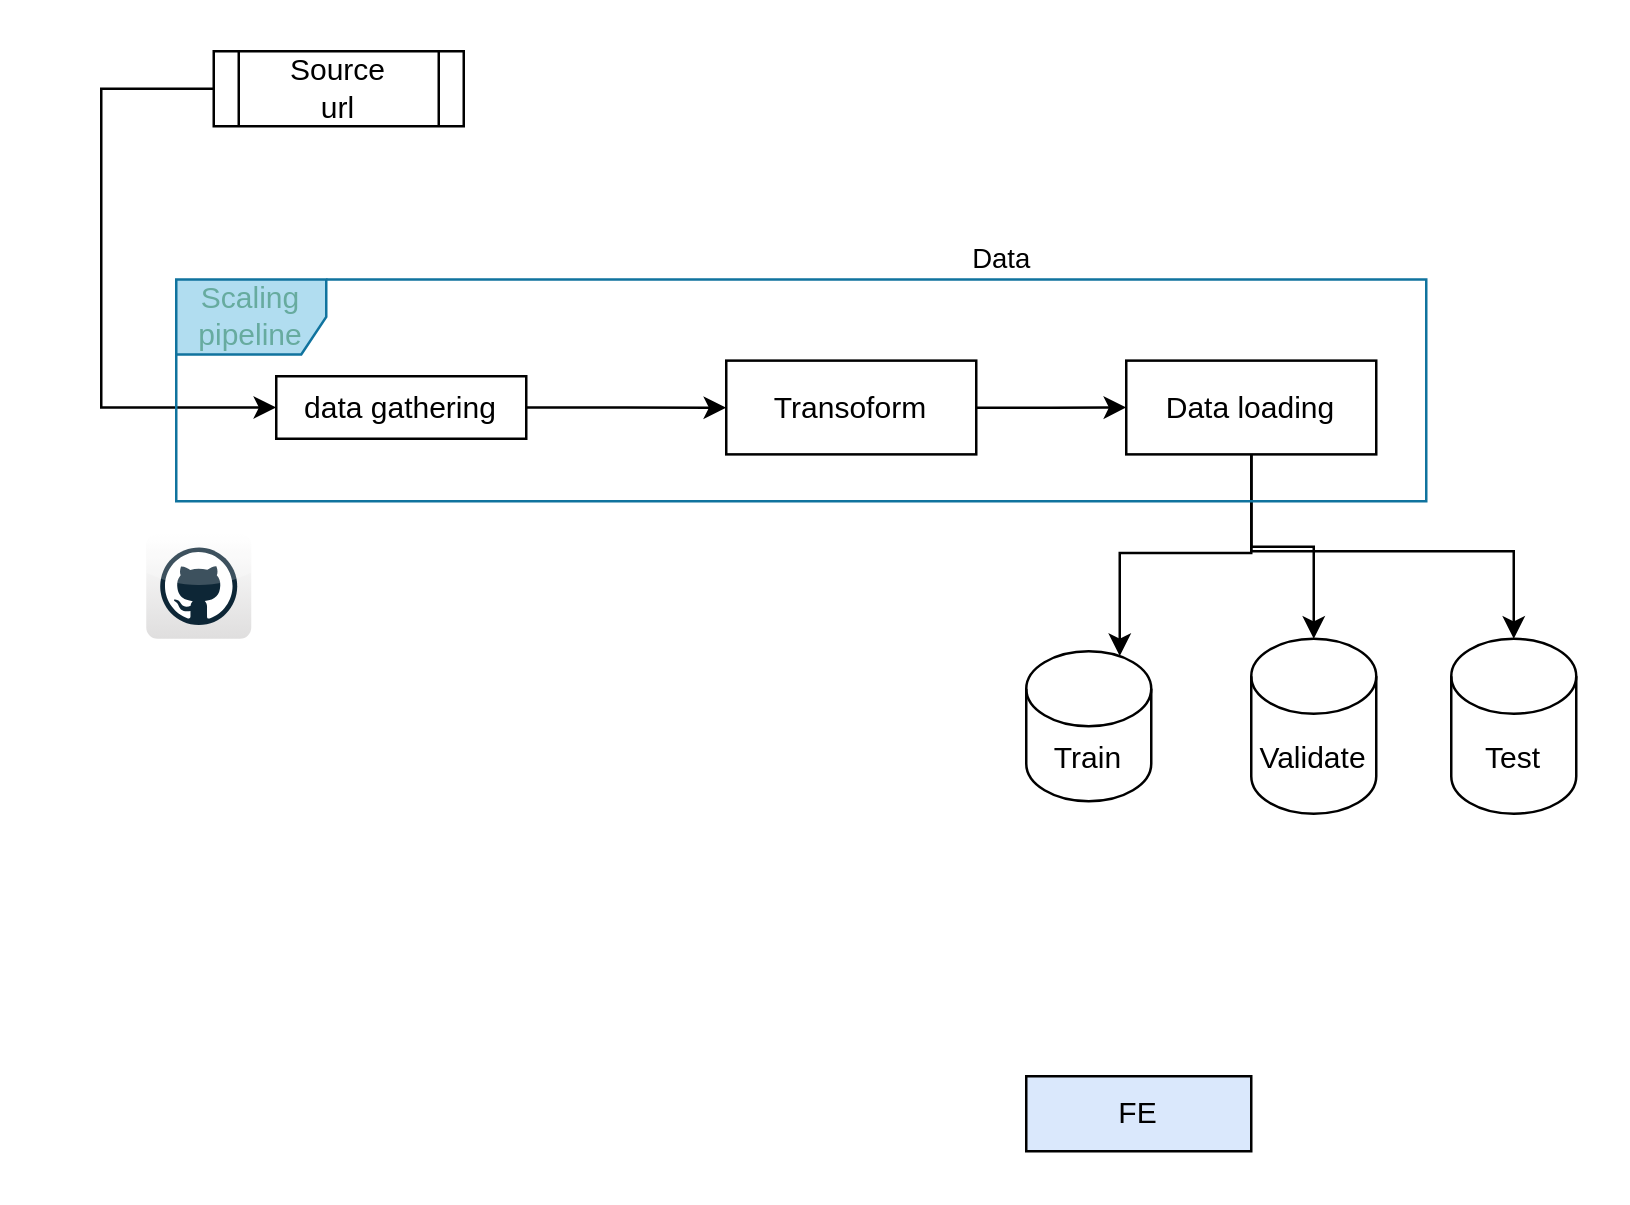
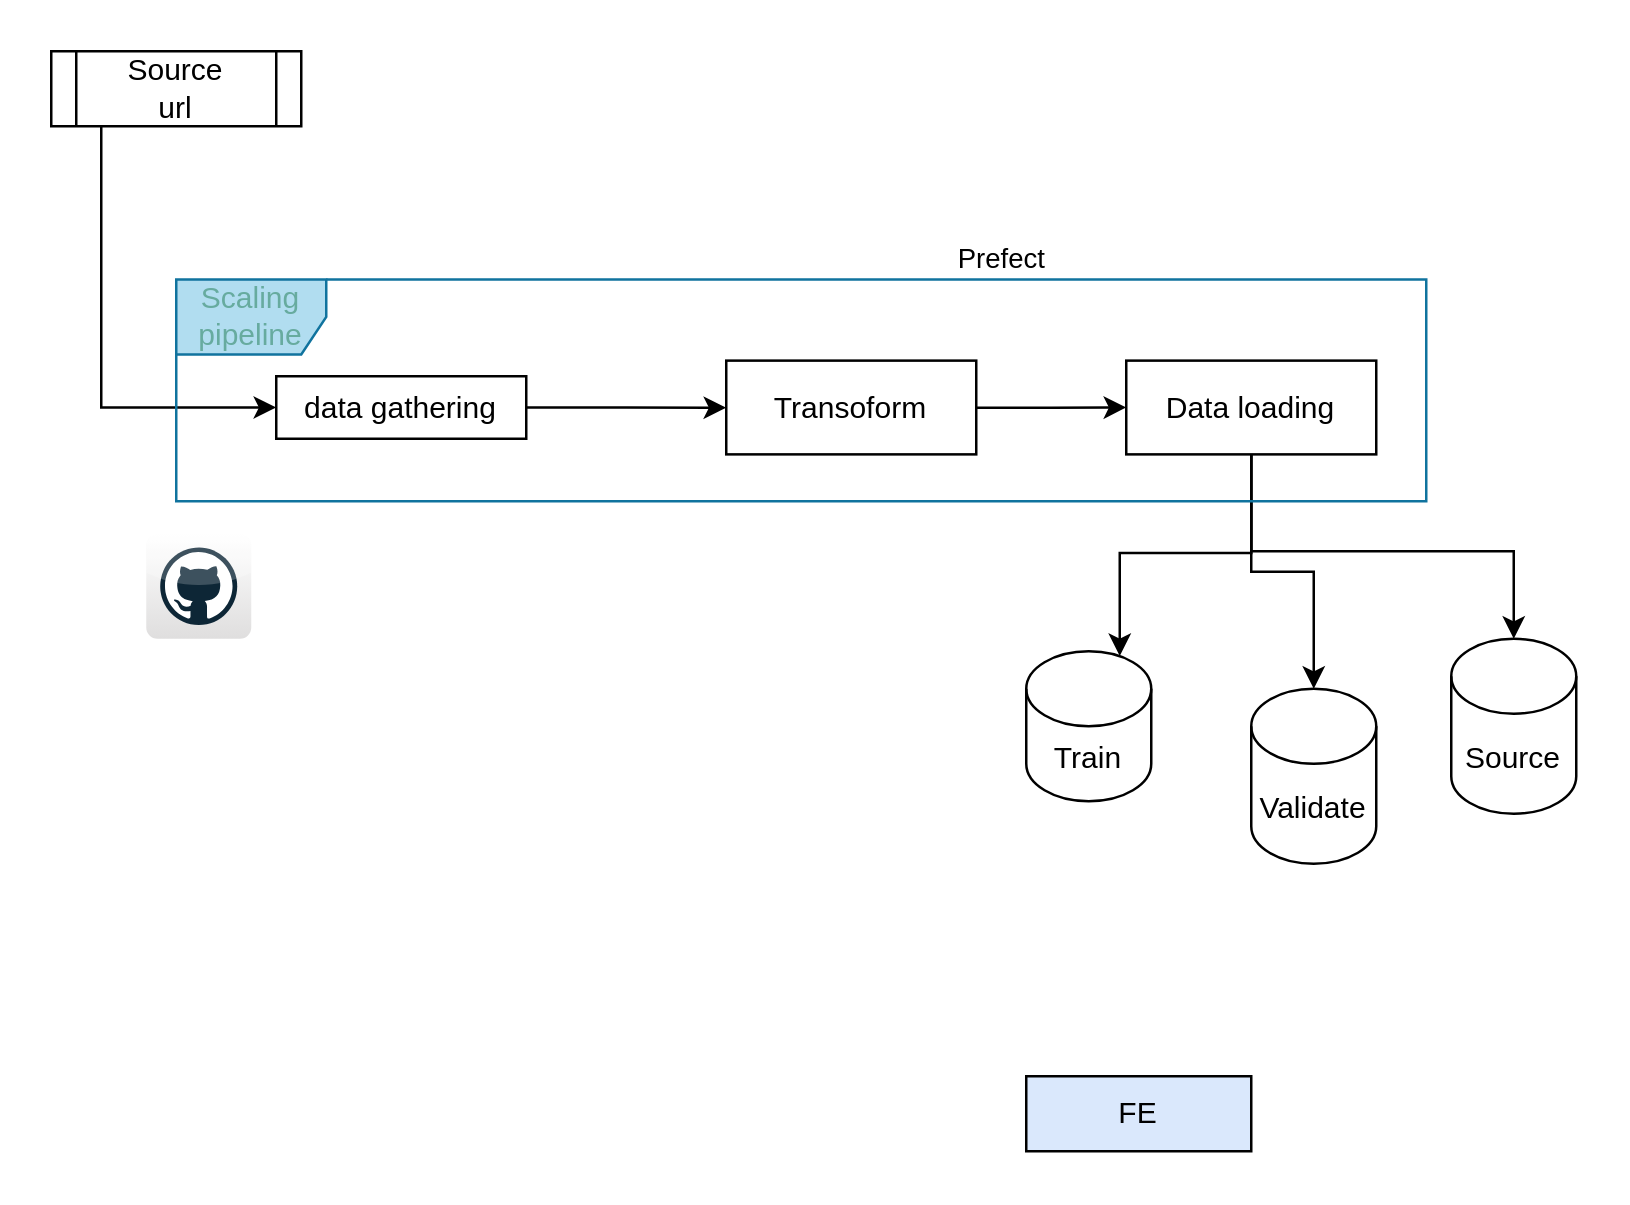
  <mxCell id="0" />
  <mxCell id="1" parent="0" />
  <mxCell id="2" value="" style="edgeStyle=orthogonalEdgeStyle;rounded=0;orthogonalLoop=1;jettySize=auto;html=1;entryX=0;entryY=0.5;entryDx=0;entryDy=0;exitX=0;exitY=0.5;exitDx=0;exitDy=0;" edge="1" parent="1" source="3" target="5"><mxGeometry relative="1" as="geometry"><Array as="points"><mxPoint x="40" y="35" /><mxPoint x="40" y="163" /></Array></mxGeometry></mxCell>
- <mxCell id="3" value="Source&lt;br&gt;url" style="shape=process;whiteSpace=wrap;html=1;backgroundOutline=1;" vertex="1" parent="1"><mxGeometry x="85" y="20" width="100" height="30" as="geometry" /></mxCell>
+ <mxCell id="3" value="Source&lt;br&gt;url" style="shape=process;whiteSpace=wrap;html=1;backgroundOutline=1;" vertex="1" parent="1"><mxGeometry x="20" y="20" width="100" height="30" as="geometry" /></mxCell>
  <mxCell id="4" value="" style="edgeStyle=orthogonalEdgeStyle;rounded=0;orthogonalLoop=1;jettySize=auto;html=1;" edge="1" parent="1" source="5" target="7"><mxGeometry relative="1" as="geometry" /></mxCell>
  <mxCell id="5" value="data gathering" style="whiteSpace=wrap;html=1;" vertex="1" parent="1"><mxGeometry x="110" y="150" width="100" height="25" as="geometry" /></mxCell>
  <mxCell id="6" style="edgeStyle=orthogonalEdgeStyle;rounded=0;orthogonalLoop=1;jettySize=auto;html=1;entryX=0;entryY=0.5;entryDx=0;entryDy=0;" edge="1" parent="1" source="7" target="9"><mxGeometry relative="1" as="geometry" /></mxCell>
  <mxCell id="7" value="Transoform" style="whiteSpace=wrap;html=1;" vertex="1" parent="1"><mxGeometry x="290" y="143.75" width="100" height="37.5" as="geometry" /></mxCell>
  <mxCell id="8" style="edgeStyle=orthogonalEdgeStyle;rounded=0;orthogonalLoop=1;jettySize=auto;html=1;" edge="1" parent="1" source="9" target="10"><mxGeometry relative="1" as="geometry"><Array as="points"><mxPoint x="500" y="220" /><mxPoint x="605" y="220" /></Array></mxGeometry></mxCell>
  <mxCell id="9" value="Data loading" style="whiteSpace=wrap;html=1;" vertex="1" parent="1"><mxGeometry x="450" y="143.75" width="100" height="37.5" as="geometry" /></mxCell>
- <mxCell id="10" value="Test" style="shape=cylinder3;whiteSpace=wrap;html=1;boundedLbl=1;backgroundOutline=1;size=15;" vertex="1" parent="1"><mxGeometry x="580" y="255" width="50" height="70" as="geometry" /></mxCell>
+ <mxCell id="10" value="Source" style="shape=cylinder3;whiteSpace=wrap;html=1;boundedLbl=1;backgroundOutline=1;size=15;" vertex="1" parent="1"><mxGeometry x="580" y="255" width="50" height="70" as="geometry" /></mxCell>
  <mxCell id="11" value="Train" style="shape=cylinder3;whiteSpace=wrap;html=1;boundedLbl=1;backgroundOutline=1;size=15;" vertex="1" parent="1"><mxGeometry x="410" y="260" width="50" height="60" as="geometry" /></mxCell>
- <mxCell id="12" value="Validate" style="shape=cylinder3;whiteSpace=wrap;html=1;boundedLbl=1;backgroundOutline=1;size=15;" vertex="1" parent="1"><mxGeometry x="500" y="255" width="50" height="70" as="geometry" /></mxCell>
+ <mxCell id="12" value="Validate" style="shape=cylinder3;whiteSpace=wrap;html=1;boundedLbl=1;backgroundOutline=1;size=15;" vertex="1" parent="1"><mxGeometry x="500" y="275" width="50" height="70" as="geometry" /></mxCell>
  <mxCell id="13" style="edgeStyle=orthogonalEdgeStyle;rounded=0;orthogonalLoop=1;jettySize=auto;html=1;entryX=0.748;entryY=0.032;entryDx=0;entryDy=0;entryPerimeter=0;" edge="1" parent="1" source="9" target="11"><mxGeometry relative="1" as="geometry" /></mxCell>
  <mxCell id="14" style="edgeStyle=orthogonalEdgeStyle;rounded=0;orthogonalLoop=1;jettySize=auto;html=1;entryX=0.5;entryY=0;entryDx=0;entryDy=0;entryPerimeter=0;" edge="1" parent="1" source="9" target="12"><mxGeometry relative="1" as="geometry" /></mxCell>
  <mxCell id="15" value="FE" style="whiteSpace=wrap;html=1;fillColor=#dae8fc;" vertex="1" parent="1"><mxGeometry x="410" y="430" width="90" height="30" as="geometry" /></mxCell>
  <mxCell id="16" value="" style="group" vertex="1" connectable="0" parent="1"><mxGeometry x="70" y="88" width="500" height="112" as="geometry" /></mxCell>
  <mxCell id="17" value="Scaling pipeline" style="shape=umlFrame;whiteSpace=wrap;html=1;pointerEvents=0;fillColor=#b1ddf0;strokeColor=#10739e;fontColor=#67AB9F;" vertex="1" parent="16"><mxGeometry y="23.25" width="500" height="88.75" as="geometry" /></mxCell>
- <mxCell id="18" value="Data" style="text;html=1;align=center;verticalAlign=middle;resizable=0;points=[];autosize=1;strokeColor=none;fillColor=none;fontSize=11;fontFamily=Helvetica;fontColor=default;" vertex="1" parent="16"><mxGeometry x="300" width="60" height="30" as="geometry" /></mxCell>
+ <mxCell id="18" value="Prefect" style="text;html=1;align=center;verticalAlign=middle;resizable=0;points=[];autosize=1;strokeColor=none;fillColor=none;fontSize=11;fontFamily=Helvetica;fontColor=default;" vertex="1" parent="16"><mxGeometry x="300" width="60" height="30" as="geometry" /></mxCell>
  <mxCell id="19" value="" style="dashed=0;outlineConnect=0;html=1;align=center;labelPosition=center;verticalLabelPosition=bottom;verticalAlign=top;shape=mxgraph.webicons.github;gradientColor=#DFDEDE;rounded=0;strokeColor=default;fontFamily=Helvetica;fontSize=11;fontColor=default;" vertex="1" parent="1"><mxGeometry x="58" y="213" width="42" height="42" as="geometry" /></mxCell>
